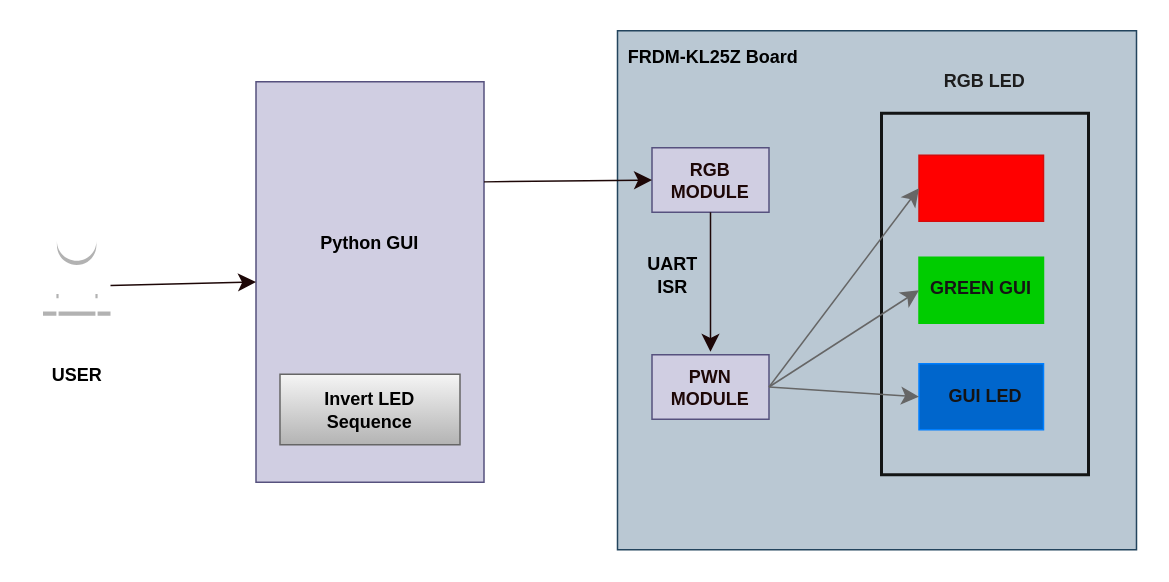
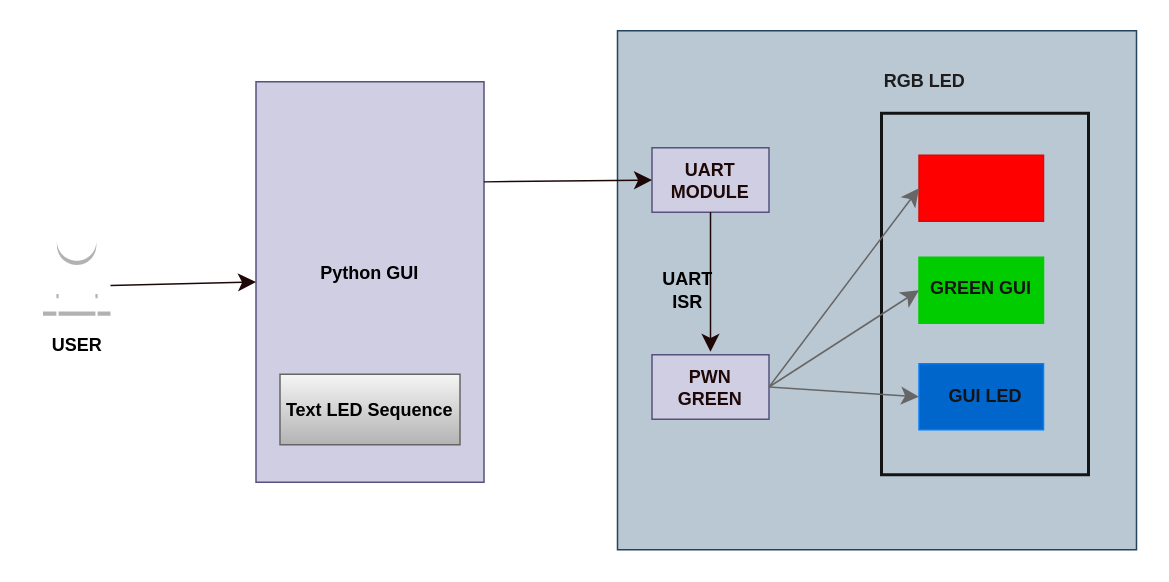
  <mxCell id="0" />
  <mxCell id="1" parent="0" />
  <mxCell id="2" value="" style="whiteSpace=wrap;html=1;aspect=fixed;strokeColor=#23445d;fillColor=#bac8d3;" vertex="1" parent="1"><mxGeometry x="411" y="20" width="346" height="346" as="geometry" /></mxCell>
- <mxCell id="3" value="FRDM-KL25Z Board" style="text;html=1;align=center;verticalAlign=middle;whiteSpace=wrap;rounded=0;fontColor=#000000;fontStyle=1" vertex="1" parent="1"><mxGeometry x="413" y="23" width="124" height="30" as="geometry" /></mxCell>
  <mxCell id="4" value="" style="rounded=0;whiteSpace=wrap;html=1;fillColor=#bac8d3;strokeColor=#131515;strokeWidth=2;" vertex="1" parent="1"><mxGeometry x="587" y="75" width="138" height="241" as="geometry" /></mxCell>
- <mxCell id="5" value="&lt;font color=&quot;#1d1d1d&quot;&gt;&lt;b&gt;RGB LED&lt;/b&gt;&lt;/font&gt;" style="text;html=1;align=center;verticalAlign=middle;whiteSpace=wrap;rounded=0;" vertex="1" parent="1"><mxGeometry x="626" y="39" width="60" height="30" as="geometry" /></mxCell>
+ <mxCell id="5" value="&lt;font color=&quot;#1d1d1d&quot;&gt;&lt;b&gt;RGB LED&lt;/b&gt;&lt;/font&gt;" style="text;html=1;align=center;verticalAlign=middle;whiteSpace=wrap;rounded=0;" vertex="1" parent="1"><mxGeometry x="586" y="39" width="60" height="30" as="geometry" /></mxCell>
  <mxCell id="6" value="" style="rounded=0;whiteSpace=wrap;html=1;strokeColor=#007FFF;fillColor=#0066CC;" vertex="1" parent="1"><mxGeometry x="612" y="242" width="83" height="44" as="geometry" /></mxCell>
  <mxCell id="7" value="" style="rounded=0;whiteSpace=wrap;html=1;fillColor=#00CC00;strokeColor=#00CC00;" vertex="1" parent="1"><mxGeometry x="612" y="171" width="83" height="44" as="geometry" /></mxCell>
  <mxCell id="8" value="" style="rounded=0;whiteSpace=wrap;html=1;strokeColor=#d50b0b;fillColor=#FF0000;" vertex="1" parent="1"><mxGeometry x="612" y="103" width="83" height="44" as="geometry" /></mxCell>
  <mxCell id="9" value="&lt;font color=&quot;#151414&quot;&gt;&lt;b&gt;GREEN GUI&lt;/b&gt;&lt;/font&gt;" style="text;html=1;align=center;verticalAlign=middle;whiteSpace=wrap;rounded=0;" vertex="1" parent="1"><mxGeometry x="617.25" y="177" width="72.5" height="30" as="geometry" /></mxCell>
  <mxCell id="10" value="&lt;font color=&quot;#151414&quot;&gt;&lt;b&gt;GUI LED&lt;/b&gt;&lt;/font&gt;" style="text;html=1;align=center;verticalAlign=middle;whiteSpace=wrap;rounded=0;" vertex="1" parent="1"><mxGeometry x="619.75" y="249" width="72.5" height="30" as="geometry" /></mxCell>
  <mxCell id="11" value="" style="rounded=0;whiteSpace=wrap;html=1;fillColor=#d0cee2;strokeColor=#56517e;" vertex="1" parent="1"><mxGeometry x="434" y="98" width="78" height="43" as="geometry" /></mxCell>
- <mxCell id="12" value="&lt;b&gt;&lt;font color=&quot;#1d0707&quot;&gt;RGB MODULE&lt;/font&gt;&lt;/b&gt;" style="text;html=1;align=center;verticalAlign=middle;whiteSpace=wrap;rounded=0;" vertex="1" parent="1"><mxGeometry x="443" y="104.5" width="60" height="30" as="geometry" /></mxCell>
+ <mxCell id="12" value="&lt;b&gt;&lt;font color=&quot;#1d0707&quot;&gt;UART MODULE&lt;/font&gt;&lt;/b&gt;" style="text;html=1;align=center;verticalAlign=middle;whiteSpace=wrap;rounded=0;" vertex="1" parent="1"><mxGeometry x="443" y="104.5" width="60" height="30" as="geometry" /></mxCell>
  <mxCell id="13" value="" style="rounded=0;whiteSpace=wrap;html=1;fillColor=#d0cee2;strokeColor=#56517e;" vertex="1" parent="1"><mxGeometry x="434" y="236" width="78" height="43" as="geometry" /></mxCell>
- <mxCell id="14" value="&lt;b&gt;&lt;font color=&quot;#1d0707&quot;&gt;PWN MODULE&lt;/font&gt;&lt;/b&gt;" style="text;html=1;align=center;verticalAlign=middle;whiteSpace=wrap;rounded=0;" vertex="1" parent="1"><mxGeometry x="443" y="242.5" width="60" height="30" as="geometry" /></mxCell>
+ <mxCell id="14" value="&lt;b&gt;&lt;font color=&quot;#1d0707&quot;&gt;PWN GREEN&lt;/font&gt;&lt;/b&gt;" style="text;html=1;align=center;verticalAlign=middle;whiteSpace=wrap;rounded=0;" vertex="1" parent="1"><mxGeometry x="443" y="242.5" width="60" height="30" as="geometry" /></mxCell>
  <mxCell id="15" value="" style="endArrow=classic;html=1;rounded=0;exitX=0.5;exitY=1;exitDx=0;exitDy=0;strokeColor=#1D0707;endSize=9;" edge="1" parent="1" source="11"><mxGeometry width="50" height="50" relative="1" as="geometry"><mxPoint x="313" y="220" as="sourcePoint" /><mxPoint x="473" y="234" as="targetPoint" /></mxGeometry></mxCell>
- <mxCell id="16" value="&lt;font color=&quot;#000000&quot;&gt;&lt;b&gt;UART&lt;/b&gt;&lt;/font&gt;&lt;div&gt;&lt;font color=&quot;#000000&quot;&gt;&lt;b&gt;ISR&lt;/b&gt;&lt;/font&gt;&lt;/div&gt;" style="text;html=1;align=center;verticalAlign=middle;whiteSpace=wrap;rounded=0;" vertex="1" parent="1"><mxGeometry x="418" y="168" width="60" height="30" as="geometry" /></mxCell>
+ <mxCell id="16" value="&lt;font color=&quot;#000000&quot;&gt;&lt;b&gt;UART&lt;/b&gt;&lt;/font&gt;&lt;div&gt;&lt;font color=&quot;#000000&quot;&gt;&lt;b&gt;ISR&lt;/b&gt;&lt;/font&gt;&lt;/div&gt;" style="text;html=1;align=center;verticalAlign=middle;whiteSpace=wrap;rounded=0;" vertex="1" parent="1"><mxGeometry x="428" y="178" width="60" height="30" as="geometry" /></mxCell>
  <mxCell id="17" value="" style="endArrow=classic;html=1;rounded=0;exitX=1;exitY=0.5;exitDx=0;exitDy=0;strokeColor=#666666;endSize=9;entryX=0;entryY=0.5;entryDx=0;entryDy=0;" edge="1" parent="1" source="13" target="8"><mxGeometry width="50" height="50" relative="1" as="geometry"><mxPoint x="483" y="151" as="sourcePoint" /><mxPoint x="483" y="244" as="targetPoint" /><Array as="points" /></mxGeometry></mxCell>
  <mxCell id="18" value="" style="endArrow=classic;html=1;rounded=0;exitX=1;exitY=0.5;exitDx=0;exitDy=0;strokeColor=#666666;endSize=9;entryX=0;entryY=0.5;entryDx=0;entryDy=0;" edge="1" parent="1" source="13" target="7"><mxGeometry width="50" height="50" relative="1" as="geometry"><mxPoint x="522" y="268" as="sourcePoint" /><mxPoint x="622" y="135" as="targetPoint" /></mxGeometry></mxCell>
  <mxCell id="19" value="" style="endArrow=classic;html=1;rounded=0;exitX=1;exitY=0.5;exitDx=0;exitDy=0;strokeColor=#666666;endSize=9;entryX=0;entryY=0.5;entryDx=0;entryDy=0;" edge="1" parent="1" source="13" target="6"><mxGeometry width="50" height="50" relative="1" as="geometry"><mxPoint x="522" y="268" as="sourcePoint" /><mxPoint x="622" y="203" as="targetPoint" /><Array as="points" /></mxGeometry></mxCell>
  <mxCell id="20" value="" style="outlineConnect=0;dashed=0;verticalLabelPosition=bottom;verticalAlign=top;align=center;html=1;shape=mxgraph.aws3.user;" vertex="1" parent="1"><mxGeometry x="28" y="147" width="45" height="63" as="geometry" /></mxCell>
- <mxCell id="21" value="&lt;b&gt;&lt;font color=&quot;#000000&quot;&gt;USER&lt;/font&gt;&lt;/b&gt;" style="text;html=1;align=center;verticalAlign=middle;whiteSpace=wrap;rounded=0;" vertex="1" parent="1"><mxGeometry x="20.5" y="234.5" width="60" height="30" as="geometry" /></mxCell>
+ <mxCell id="21" value="&lt;b&gt;&lt;font color=&quot;#000000&quot;&gt;USER&lt;/font&gt;&lt;/b&gt;" style="text;html=1;align=center;verticalAlign=middle;whiteSpace=wrap;rounded=0;" vertex="1" parent="1"><mxGeometry x="20.5" y="214.5" width="60" height="30" as="geometry" /></mxCell>
  <mxCell id="22" value="" style="rounded=0;whiteSpace=wrap;html=1;fillColor=#d0cee2;strokeColor=#56517e;" vertex="1" parent="1"><mxGeometry x="170" y="54" width="152" height="267" as="geometry" /></mxCell>
- <mxCell id="23" value="&lt;b&gt;&lt;font color=&quot;#000000&quot;&gt;Python GUI&lt;/font&gt;&lt;/b&gt;" style="text;html=1;align=center;verticalAlign=middle;whiteSpace=wrap;rounded=0;" vertex="1" parent="1"><mxGeometry x="201" y="147" width="90" height="30" as="geometry" /></mxCell>
+ <mxCell id="23" value="&lt;b&gt;&lt;font color=&quot;#000000&quot;&gt;Python GUI&lt;/font&gt;&lt;/b&gt;" style="text;html=1;align=center;verticalAlign=middle;whiteSpace=wrap;rounded=0;" vertex="1" parent="1"><mxGeometry x="201" y="167" width="90" height="30" as="geometry" /></mxCell>
  <mxCell id="24" value="Text" style="text;html=1;align=center;verticalAlign=middle;whiteSpace=wrap;rounded=0;" vertex="1" parent="1"><mxGeometry x="209" y="256" width="60" height="30" as="geometry" /></mxCell>
- <mxCell id="25" value="&lt;b&gt;&lt;font color=&quot;#000000&quot;&gt;Invert LED Sequence&lt;/font&gt;&lt;/b&gt;" style="rounded=0;whiteSpace=wrap;html=1;fillColor=#f5f5f5;strokeColor=#666666;gradientColor=#b3b3b3;" vertex="1" parent="1"><mxGeometry x="186" y="249" width="120" height="47" as="geometry" /></mxCell>
+ <mxCell id="25" value="&lt;b&gt;&lt;font color=&quot;#000000&quot;&gt;Text LED Sequence&lt;/font&gt;&lt;/b&gt;" style="rounded=0;whiteSpace=wrap;html=1;fillColor=#f5f5f5;strokeColor=#666666;gradientColor=#b3b3b3;" vertex="1" parent="1"><mxGeometry x="186" y="249" width="120" height="47" as="geometry" /></mxCell>
  <mxCell id="26" value="" style="endArrow=classic;html=1;rounded=0;exitX=1;exitY=0.68;exitDx=0;exitDy=0;strokeColor=#1D0707;endSize=9;exitPerimeter=0;entryX=0;entryY=0.5;entryDx=0;entryDy=0;" edge="1" parent="1" source="20" target="22"><mxGeometry width="50" height="50" relative="1" as="geometry"><mxPoint x="522" y="268" as="sourcePoint" /><mxPoint x="167" y="197" as="targetPoint" /></mxGeometry></mxCell>
  <mxCell id="27" value="" style="endArrow=classic;html=1;rounded=0;exitX=1;exitY=0.25;exitDx=0;exitDy=0;strokeColor=#1D0707;endSize=9;entryX=0;entryY=0.5;entryDx=0;entryDy=0;" edge="1" parent="1" source="22" target="11"><mxGeometry width="50" height="50" relative="1" as="geometry"><mxPoint x="83" y="200" as="sourcePoint" /><mxPoint x="180" y="198" as="targetPoint" /></mxGeometry></mxCell>
